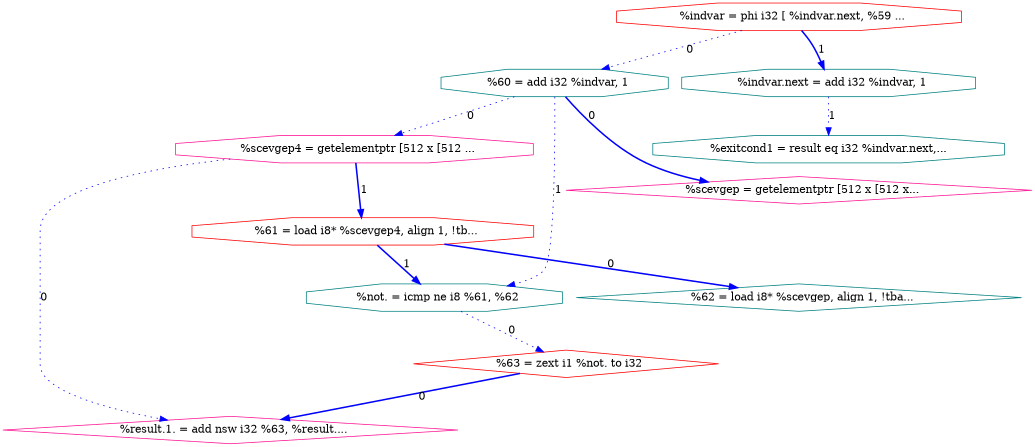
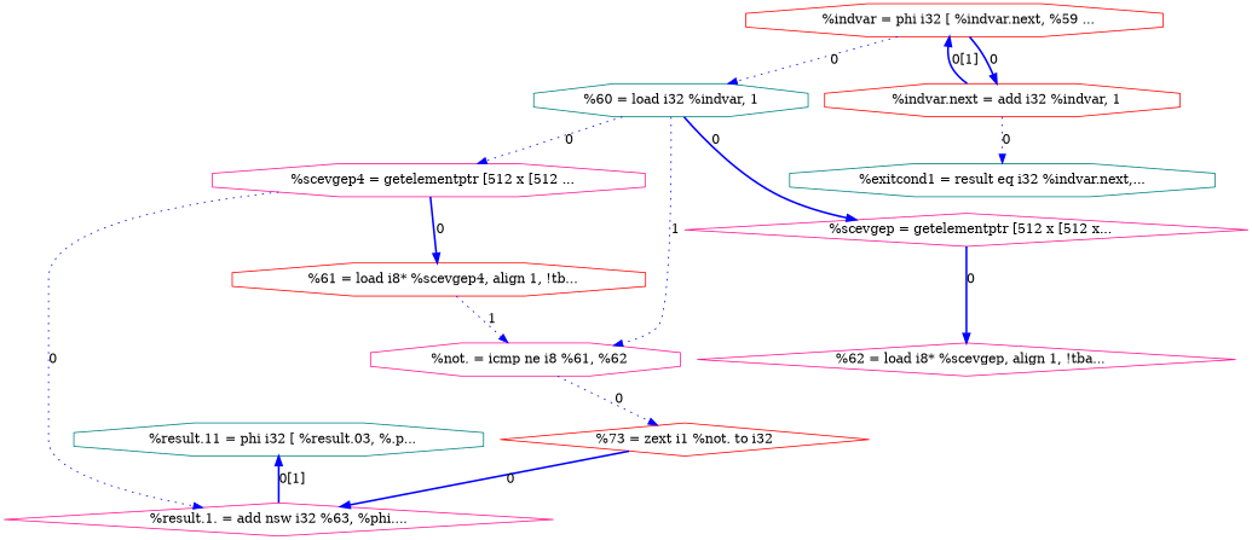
  digraph {
    node [color=teal shape=octagon]
    edge [color=blue style=dotted]
-   n1 [label="  %60 = add i32 %indvar, 1"]
+   n1 [label="%60 = load i32 %indvar, 1"]
    n2 [color=deeppink label="  %scevgep4 = getelementptr [512 x [512 ..."]
    n3 [color=deeppink label="  %scevgep = getelementptr [512 x [512 x..." shape=diamond]
-   n4 [label="  %not. = icmp ne i8 %61, %62"]
-   n5 [color=deeppink label="  %result.1. = add nsw i32 %63, %result...." shape=diamond]
+   n4 [color=deeppink label="  %not. = icmp ne i8 %61, %62"]
+   n5 [color=deeppink label="%result.1. = add nsw i32 %63, %phi...." shape=diamond]
    n6 [color=red label="  %61 = load i8* %scevgep4, align 1, !tb..."]
-   n7 [label="  %62 = load i8* %scevgep, align 1, !tba..." shape=diamond]
+   n7 [color=deeppink label="  %62 = load i8* %scevgep, align 1, !tba..." shape=diamond]
    n8 [color=red label="  %indvar = phi i32 [ %indvar.next, %59 ..."]
-   n9 [label="  %indvar.next = add i32 %indvar, 1"]
+   n9 [color=red label="  %indvar.next = add i32 %indvar, 1"]
    n10 [label="%exitcond1 = result eq i32 %indvar.next,..."]
-   n12 [color=red label="  %63 = zext i1 %not. to i32" shape=diamond]
+   n11 [label="  %result.11 = phi i32 [ %result.03, %.p..."]
+   n12 [color=red label="%73 = zext i1 %not. to i32" shape=diamond]
    n1 -> n2 [label=0]
    n1 -> n3 [label=0 style=bold]
    n1 -> n4 [label=1]
    n2 -> n5 [label=0]
-   n2 -> n6 [label=1 style=bold]
-   n6 -> n7 [label=0 style=bold]
+   n2 -> n6 [label=0 style=bold]
+   n3 -> n7 [label=0 style=bold]
    n4 -> n12 [label=0]
-   n6 -> n4 [label=1 style=bold]
+   n6 -> n4 [label=1]
    n8 -> n1 [label=0]
-   n8 -> n9 [label=1 style=bold]
-   n9 -> n10 [label=1]
+   n8 -> n9 [label=0 style=bold]
+   n8 -> n9 [dir=back label="0[1]" style=bold]
+   n9 -> n10 [label=0]
+   n11 -> n5 [dir=back label="0[1]" style=bold]
    n12 -> n5 [label=0 style=bold]
  }
